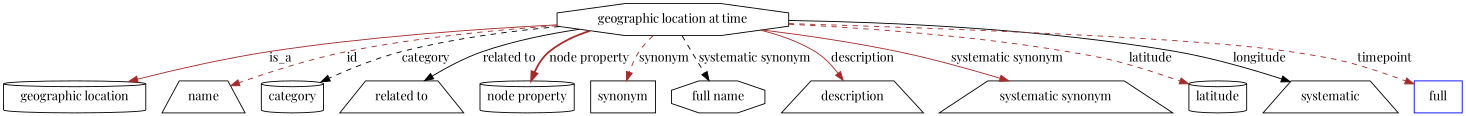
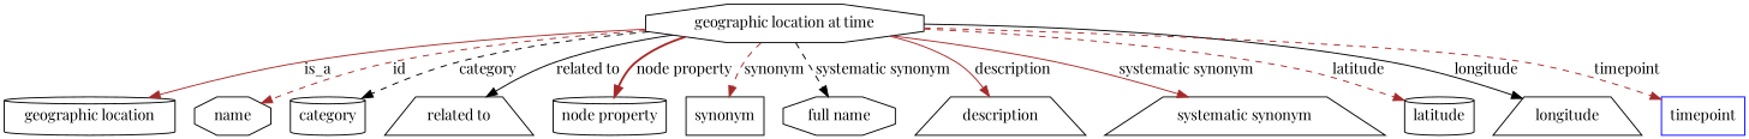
  digraph {
    fontname="Playfair Display"
    node [fontname="Playfair Display" shape=trapezium color=black]
    edge [color=brown fontname="Playfair Display" style=dashed]
    n1 [height=0.5 label="geographic location at time" shape=octagon width=2.9614 color=""]
    "geographic location" [height=0.5 shape=cylinder width=2.2247 color=""]
-   name [height=0.5 width=0.75]
+   name [height=0.5 shape=octagon width=0.75]
    category [height=0.5 shape=cylinder width=0.75]
    "related to" [height=0.5 width=0.75]
    "node property" [height=0.5 shape=cylinder width=0.75]
    synonym [height=0.5 shape=box width=0.75]
    "full name" [height=0.5 shape=octagon width=0.75]
    description [height=0.5 width=0.75]
    "systematic synonym" [height=0.5 width=0.75]
    latitude [height=0.5 shape=cylinder width=0.75]
-   longitude [height=0.5 width=0.75 label=systematic]
-   timepoint [color=blue height=0.5 shape=box width=0.75 label=full]
+   longitude [height=0.5 width=0.75]
+   timepoint [color=blue height=0.5 shape=box width=0.75]
    n1 -> "geographic location" [label=is_a style=solid]
    n1 -> name [label=id]
    n1 -> category [color=black label=category]
    n1 -> "related to" [color=black label="related to" style=solid]
    n1 -> "node property" [label="node property" style=bold]
    n1 -> synonym [label=synonym]
    n1 -> "full name" [color=black label="systematic synonym"]
    n1 -> description [label=description style=solid]
    n1 -> "systematic synonym" [label="systematic synonym" style=solid]
    n1 -> latitude [label=latitude]
    n1 -> longitude [color=black label=longitude style=solid]
    n1 -> timepoint [label=timepoint]
  }
